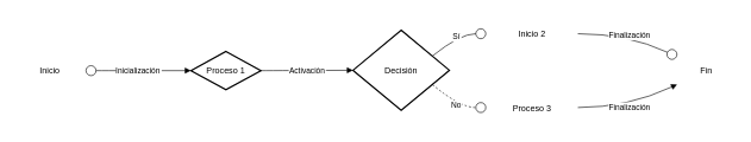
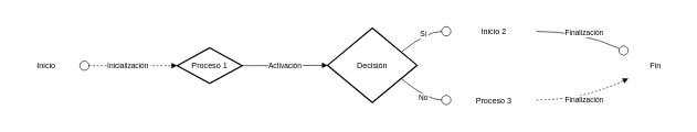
  <mxCell id="0" />
  <mxCell id="1" parent="0" />
  <mxCell id="2" value="Inicio" style="fillColor=none;strokeColor=none;" vertex="1" parent="1"><mxGeometry x="20" y="72" width="99" height="54" as="geometry" /></mxCell>
  <mxCell id="3" value="Proceso 1" style="rhombus;arcSize=40;strokeWidth=2;" vertex="1" parent="1"><mxGeometry x="267" y="72" width="98" height="54" as="geometry" /></mxCell>
  <mxCell id="4" value="Decisión" style="rhombus;strokeWidth=2;whiteSpace=wrap;" vertex="1" parent="1"><mxGeometry x="494" y="42" width="135" height="113" as="geometry" /></mxCell>
  <mxCell id="5" value="Inicio 2" style="fillColor=none;strokeColor=none;" vertex="1" parent="1"><mxGeometry x="681" y="20" width="128" height="54" as="geometry" /></mxCell>
  <mxCell id="6" value="Proceso 3" style="fillColor=none;strokeColor=none;" vertex="1" parent="1"><mxGeometry x="681" y="124" width="128" height="54" as="geometry" /></mxCell>
  <mxCell id="7" value="Fin" style="fillColor=none;strokeColor=none;" vertex="1" parent="1"><mxGeometry x="948" y="72" width="82" height="54" as="geometry" /></mxCell>
- <mxCell id="8" value="Inicialización" style="curved=1;startArrow=circle;startFill=0;endArrow=block;exitX=1;exitY=0.5;entryX=0;entryY=0.5;" edge="1" parent="1" source="2" target="3"><mxGeometry relative="1" as="geometry"><Array as="points" /></mxGeometry></mxCell>
+ <mxCell id="8" value="Inicialización" style="curved=1;startArrow=circle;startFill=0;endArrow=block;exitX=1;exitY=0.5;entryX=0;entryY=0.5;dashed=1;" edge="1" parent="1" source="2" target="3"><mxGeometry relative="1" as="geometry"><Array as="points" /></mxGeometry></mxCell>
  <mxCell id="9" value="Activación" style="curved=1;startArrow=none;endArrow=block;exitX=1;exitY=0.5;entryX=0;entryY=0.5;" edge="1" parent="1" source="3" target="4"><mxGeometry relative="1" as="geometry"><Array as="points" /></mxGeometry></mxCell>
  <mxCell id="10" value="Sí" style="curved=1;startArrow=none;endArrow=circle;endFill=0;exitX=1.01;exitY=0.22;entryX=0;entryY=0.5;" edge="1" parent="1" source="4" target="5"><mxGeometry relative="1" as="geometry"><Array as="points"><mxPoint x="644" y="47" /></Array></mxGeometry></mxCell>
- <mxCell id="11" value="No" style="curved=1;startArrow=none;endArrow=circle;endFill=0;exitX=1.01;exitY=0.78;entryX=0;entryY=0.5;dashed=1;" edge="1" parent="1" source="4" target="6"><mxGeometry relative="1" as="geometry"><Array as="points"><mxPoint x="644" y="151" /></Array></mxGeometry></mxCell>
+ <mxCell id="11" value="No" style="curved=1;startArrow=none;endArrow=circle;endFill=0;exitX=1.01;exitY=0.78;entryX=0;entryY=0.5;" edge="1" parent="1" source="4" target="6"><mxGeometry relative="1" as="geometry"><Array as="points"><mxPoint x="644" y="151" /></Array></mxGeometry></mxCell>
  <mxCell id="12" value="Finalización" style="curved=1;startArrow=none;endArrow=circle;endFill=0;exitX=1;exitY=0.5;entryX=0;entryY=0.14;" edge="1" parent="1" source="5" target="7"><mxGeometry relative="1" as="geometry"><Array as="points"><mxPoint x="879" y="47" /></Array></mxGeometry></mxCell>
- <mxCell id="13" value="Finalización" style="curved=1;startArrow=none;endArrow=block;exitX=1;exitY=0.5;entryX=0;entryY=0.86;" edge="1" parent="1" source="6" target="7"><mxGeometry relative="1" as="geometry"><Array as="points"><mxPoint x="879" y="151" /></Array></mxGeometry></mxCell>
+ <mxCell id="13" value="Finalización" style="curved=1;startArrow=none;endArrow=block;exitX=1;exitY=0.5;entryX=0;entryY=0.86;dashed=1;" edge="1" parent="1" source="6" target="7"><mxGeometry relative="1" as="geometry"><Array as="points"><mxPoint x="879" y="151" /></Array></mxGeometry></mxCell>
